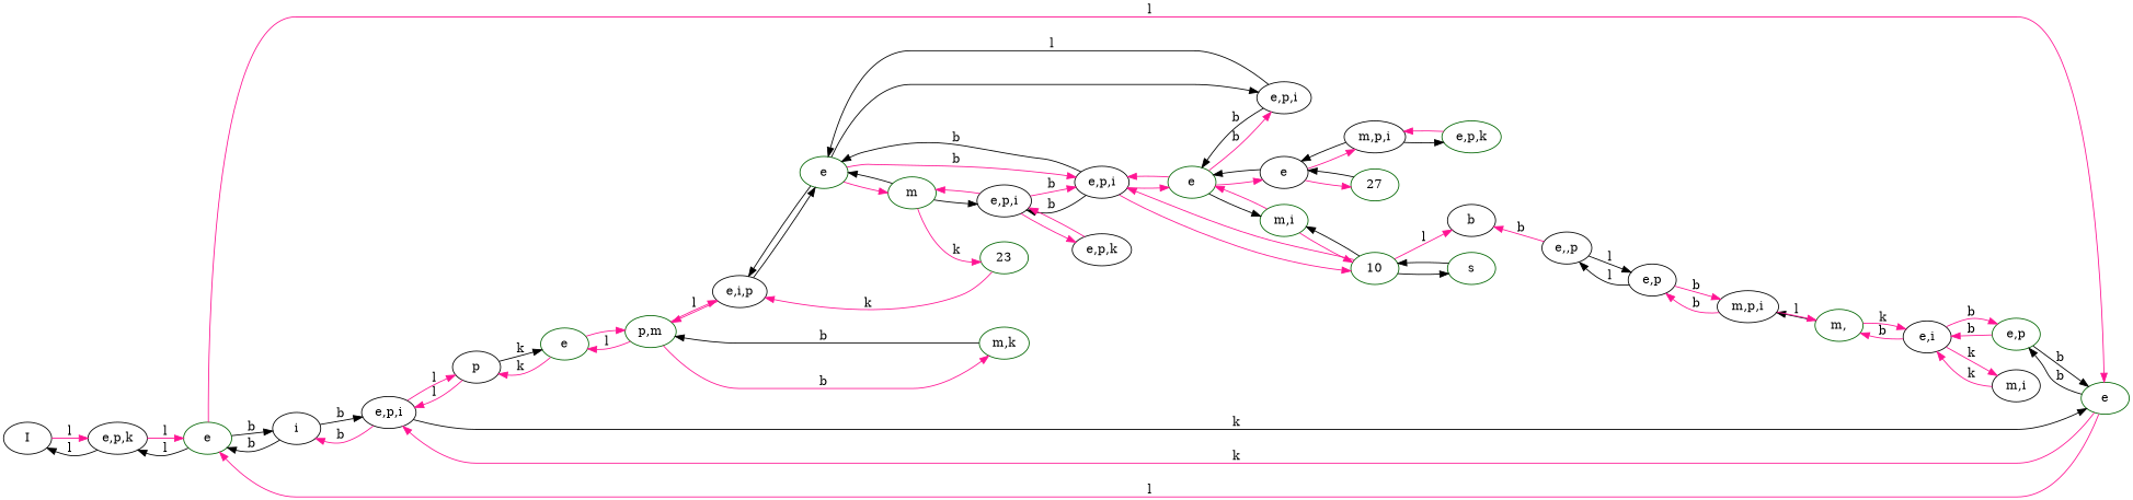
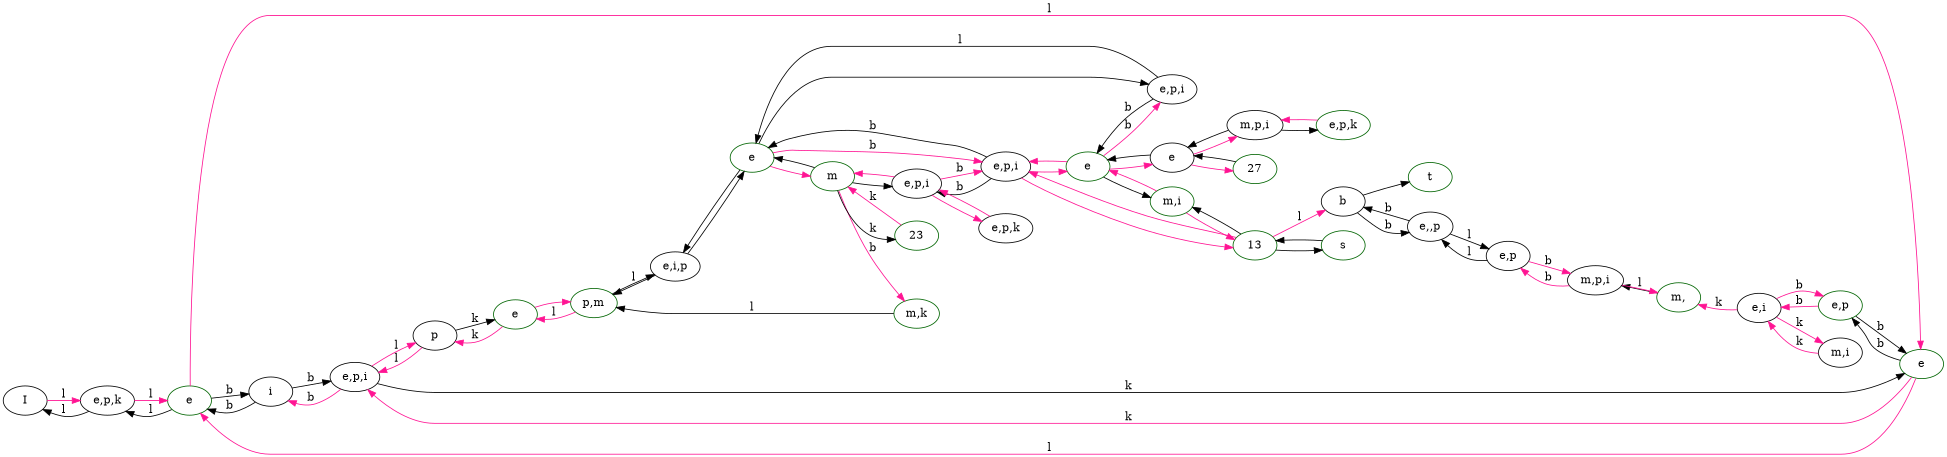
  digraph {
    rankdir=LR
    node [color=black]
    edge [color=deeppink]
    n1 [label="I\n"]
    n2 [label="e,p,k"]
    n3 [color=darkgreen label=e]
    n4 [label=b]
    n5 [label="e,,p"]
+   n6 [color=darkgreen label=t]
    n7 [label="e,p"]
    n8 [label=p]
    n9 [color=darkgreen label=e]
    n10 [label="e,p,i"]
    n11 [color=darkgreen label="p,m"]
    n12 [color=darkgreen label=e]
    n13 [label=i]
    n14 [color=darkgreen label="e,p"]
    n15 [label="e,i"]
    n16 [color=darkgreen label="m,"]
    n17 [label="m,i"]
    n18 [color=darkgreen label="m,k"]
    n19 [label="e,i,p"]
    n20 [color=darkgreen label=e]
    n21 [label="m,p,i\n"]
    n22 [color=darkgreen label=s]
-   13 [color=darkgreen label=10]
+   13 [color=darkgreen]
    n24 [color=darkgreen label="m,i"]
    n25 [label="e,p,i"]
    n26 [color=darkgreen label=e]
    n27 [label=e]
    n28 [label="e,p,i\n"]
    n29 [label="e,p,i"]
    n30 [label="e,p,k\n"]
    n31 [color=darkgreen label=m]
    n32 [label="m,p,i\n"]
    n33 [color=darkgreen label=27]
    n34 [color=darkgreen label="e,p,k\n"]
    n35 [color=darkgreen label=23]
    n1 -> n2 [label=l]
    n2 -> n1 [color=black label=l]
    n2 -> n3 [label=l]
    n3 -> n2 [color=black label=l]
    n3 -> n12 [label=l]
    n3 -> n13 [color=black label=b]
-   n5 -> n4 [label=b]
+   n4 -> n5 [color=black label=b]
+   n4 -> n6 [color=black]
+   n5 -> n4 [color=black label=b]
    n5 -> n7 [color=black label=l]
    n7 -> n5 [color=black label=l]
    n7 -> n21 [label=b]
    n8 -> n9 [color=black label=k]
    n8 -> n10 [label=l]
    n9 -> n8 [label=k]
    n9 -> n11
    n10 -> n8 [label=l]
    n10 -> n12 [color=black label=k]
    n10 -> n13 [label=b]
    n11 -> n9 [label=l]
-   n11 -> n18 [label=b]
-   n11 -> n19 [label=l]
+   n31 -> n18 [label=b]
+   n11 -> n19 [color=black label=l]
    n12 -> n3 [label=l]
    n12 -> n10 [label=k]
    n12 -> n14 [color=black label=b]
    n13 -> n3 [color=black label=b]
    n13 -> n10 [color=black label=b]
    n14 -> n12 [color=black label=b]
    n14 -> n15 [label=b]
    n15 -> n14 [label=b]
-   n15 -> n16 [label=b]
+   n15 -> n16 [label=k]
    n15 -> n17 [label=k]
-   n16 -> n15 [label=k]
    n16 -> n21 [color=black]
    n17 -> n15 [label=k]
-   n18 -> n11 [color=black label=b]
-   n19 -> n11
+   n18 -> n11 [color=black label=l]
+   n19 -> n11 [color=black]
    n19 -> n20 [color=black]
    n20 -> n19 [color=black]
    n20 -> n25 [label=b]
    n20 -> n28 [color=black]
    n20 -> n31
    n21 -> n7 [label=b]
    n21 -> n16 [label=l]
    n22 -> 13 [color=black]
    13 -> n4 [label=l]
    13 -> n22 [color=black]
    13 -> n24 [color=black]
    13 -> n25
    n24 -> 13
    n24 -> n26
    n25 -> n20 [color=black label=b]
    n25 -> 13
    n25 -> n26
    n25 -> n29 [color=black label=b]
    n26 -> n24 [color=black]
    n26 -> n25
    n26 -> n27
    n26 -> n28 [label=b]
    n27 -> n26 [color=black]
    n27 -> n32
    n27 -> n33
    n28 -> n20 [color=black label=l]
    n28 -> n26 [color=black label=b]
    n29 -> n25 [label=b]
    n29 -> n30
    n29 -> n31
    n30 -> n29
    n31 -> n20 [color=black]
    n31 -> n29 [color=black]
-   n31 -> n35 [label=k]
+   n31 -> n35 [color=black label=k]
    n32 -> n27 [color=black]
    n32 -> n34 [color=black]
    n33 -> n27 [color=black]
    n34 -> n32
-   n35 -> n19 [label=k]
+   n35 -> n31 [label=k]
  }
